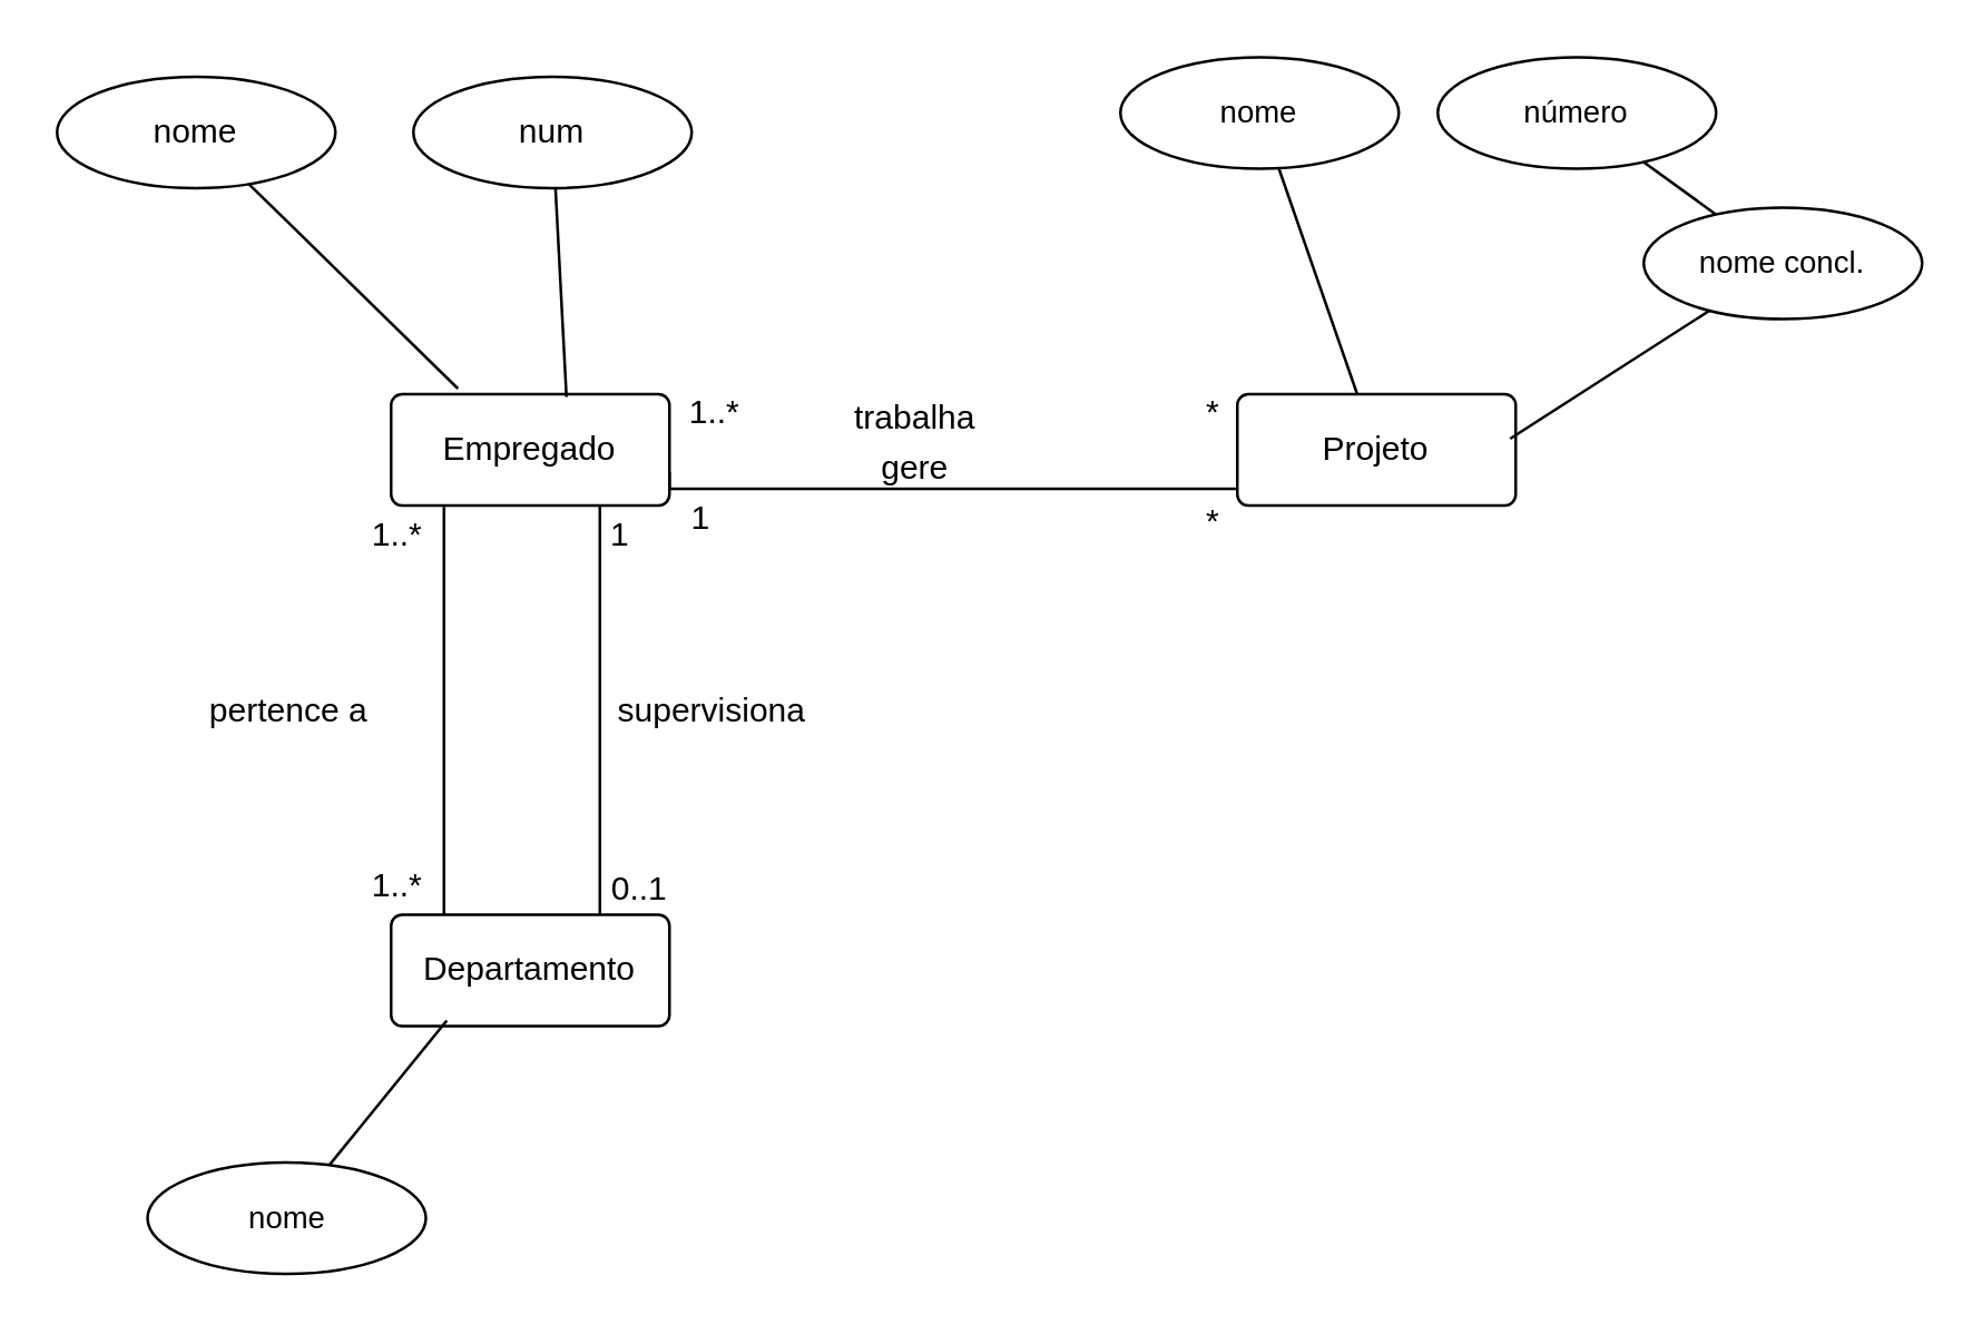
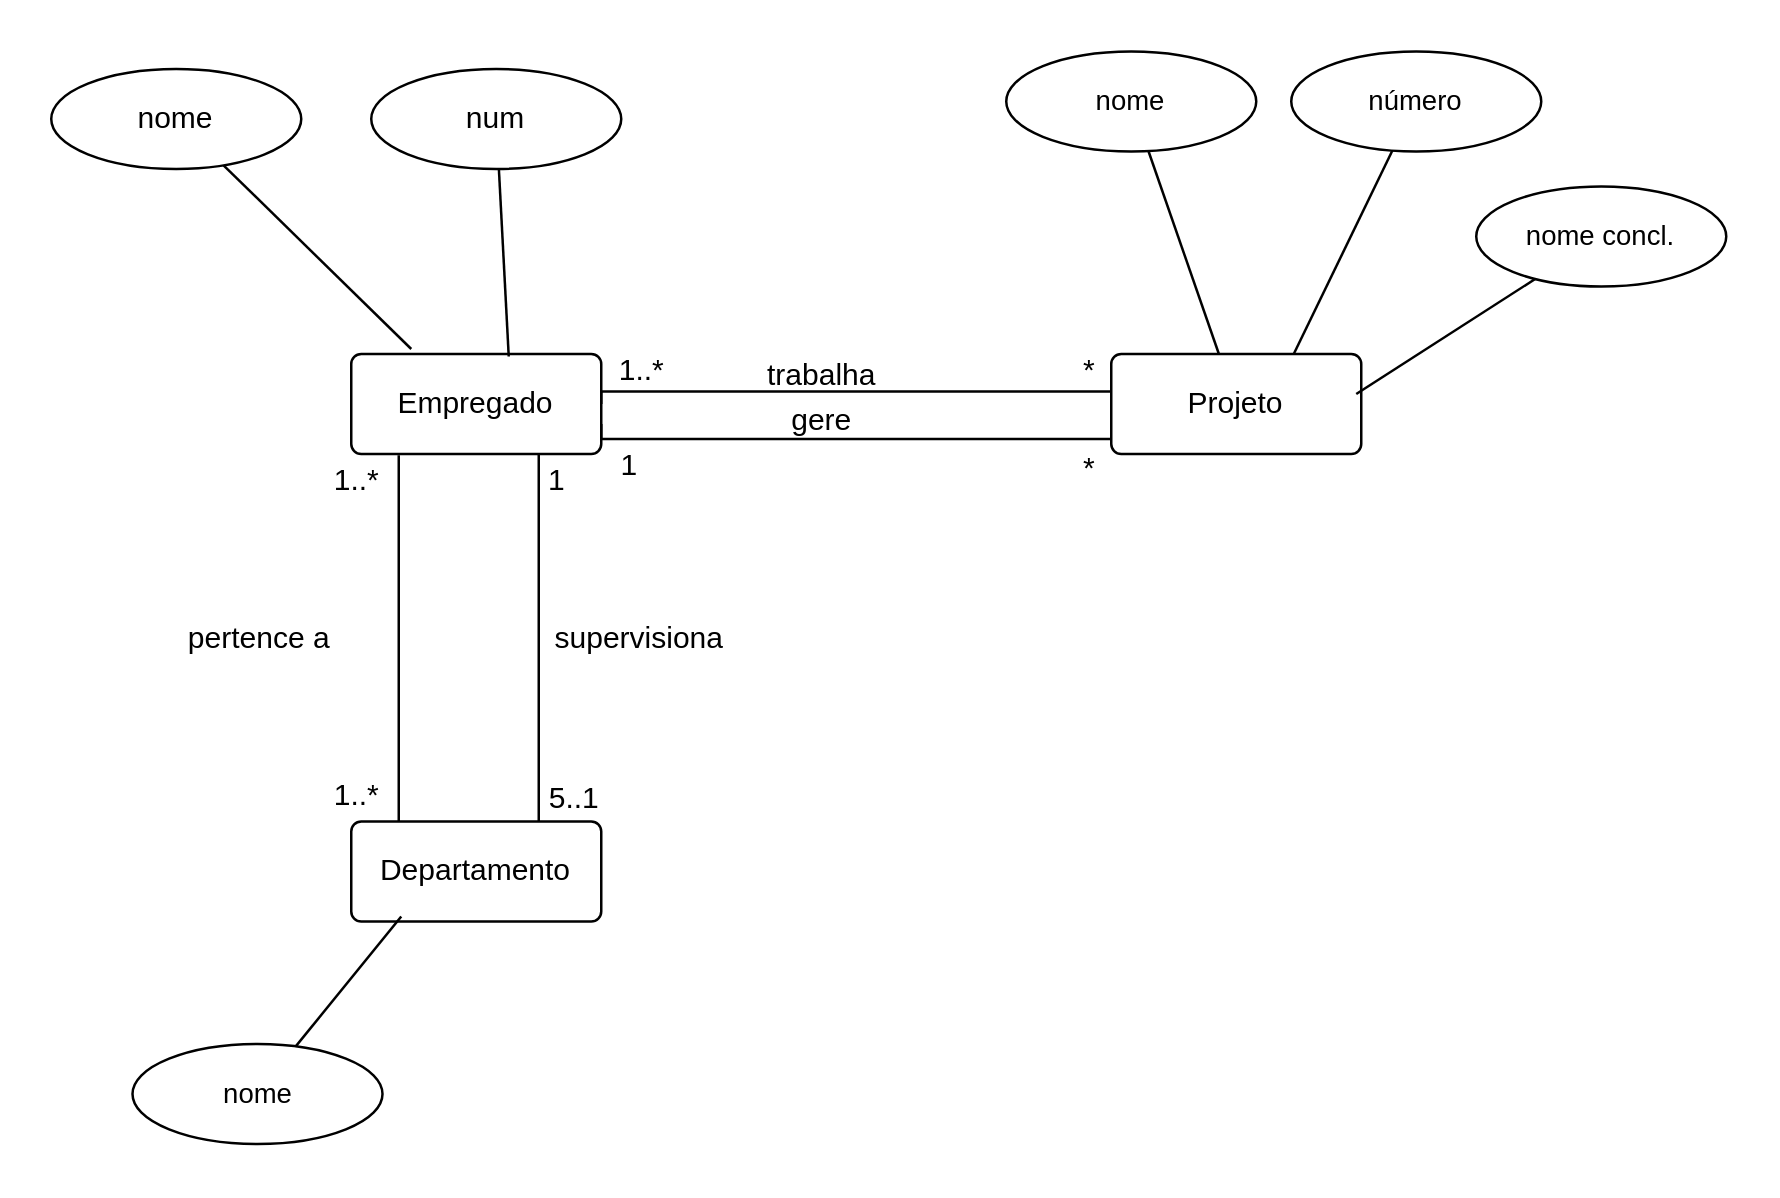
  <mxCell id="0" />
  <mxCell id="1" parent="0" />
  <mxCell id="2" value="" style="rounded=0;orthogonalLoop=1;jettySize=auto;html=1;endArrow=none;endFill=0;" edge="1" parent="1"><mxGeometry relative="1" as="geometry"><mxPoint x="159" y="181.5" as="sourcePoint" /><mxPoint x="159" y="328.5" as="targetPoint" /></mxGeometry></mxCell>
+ <mxCell id="3" style="edgeStyle=orthogonalEdgeStyle;rounded=0;orthogonalLoop=1;jettySize=auto;html=1;exitX=1;exitY=0.5;exitDx=0;exitDy=0;endArrow=none;endFill=0;" edge="1" parent="1" source="6" target="7"><mxGeometry relative="1" as="geometry"><Array as="points"><mxPoint x="240" y="156" /></Array></mxGeometry></mxCell>
  <mxCell id="4" style="edgeStyle=orthogonalEdgeStyle;rounded=0;orthogonalLoop=1;jettySize=auto;html=1;exitX=1;exitY=0.75;exitDx=0;exitDy=0;entryX=0;entryY=0.75;entryDx=0;entryDy=0;endArrow=none;endFill=0;" edge="1" parent="1"><mxGeometry relative="1" as="geometry"><mxPoint x="240" y="169" as="sourcePoint" /><mxPoint x="444" y="169" as="targetPoint" /><Array as="points"><mxPoint x="240" y="175" /><mxPoint x="444" y="175" /></Array></mxGeometry></mxCell>
  <mxCell id="5" style="edgeStyle=orthogonalEdgeStyle;rounded=0;orthogonalLoop=1;jettySize=auto;html=1;exitX=0.75;exitY=1;exitDx=0;exitDy=0;entryX=0.75;entryY=0;entryDx=0;entryDy=0;endArrow=none;endFill=0;" edge="1" parent="1" source="6" target="8"><mxGeometry relative="1" as="geometry" /></mxCell>
  <mxCell id="6" value="Empregado" style="rounded=1;arcSize=10;whiteSpace=wrap;html=1;align=center;" vertex="1" parent="1"><mxGeometry x="140" y="141" width="100" height="40" as="geometry" /></mxCell>
  <mxCell id="7" value="Projeto" style="rounded=1;arcSize=10;whiteSpace=wrap;html=1;align=center;" vertex="1" parent="1"><mxGeometry x="444" y="141" width="100" height="40" as="geometry" /></mxCell>
  <mxCell id="8" value="Departamento" style="rounded=1;arcSize=10;whiteSpace=wrap;html=1;align=center;" vertex="1" parent="1"><mxGeometry x="140" y="328" width="100" height="40" as="geometry" /></mxCell>
  <mxCell id="9" value="1..*" style="text;html=1;align=center;verticalAlign=middle;resizable=0;points=[];autosize=1;strokeColor=none;fillColor=none;" vertex="1" parent="1"><mxGeometry x="124" y="305" width="36" height="26" as="geometry" /></mxCell>
  <mxCell id="10" value="*" style="text;html=1;align=center;verticalAlign=middle;resizable=0;points=[];autosize=1;strokeColor=none;fillColor=none;" vertex="1" parent="1"><mxGeometry x="423" y="135" width="23" height="26" as="geometry" /></mxCell>
  <mxCell id="11" value="1..*" style="text;html=1;align=center;verticalAlign=middle;resizable=0;points=[];autosize=1;strokeColor=none;fillColor=none;" vertex="1" parent="1"><mxGeometry x="238" y="135" width="36" height="26" as="geometry" /></mxCell>
  <mxCell id="12" value="1..*" style="text;html=1;align=center;verticalAlign=middle;resizable=0;points=[];autosize=1;strokeColor=none;fillColor=none;" vertex="1" parent="1"><mxGeometry x="124" y="179" width="36" height="26" as="geometry" /></mxCell>
  <mxCell id="13" value="trabalha" style="text;html=1;align=center;verticalAlign=middle;resizable=0;points=[];autosize=1;strokeColor=none;fillColor=none;" vertex="1" parent="1"><mxGeometry x="297" y="137" width="61" height="26" as="geometry" /></mxCell>
  <mxCell id="14" value="pertence a" style="text;html=1;align=center;verticalAlign=middle;resizable=0;points=[];autosize=1;strokeColor=none;fillColor=none;" vertex="1" parent="1"><mxGeometry x="65" y="242" width="75" height="26" as="geometry" /></mxCell>
  <mxCell id="15" value="gere" style="text;html=1;align=center;verticalAlign=middle;resizable=0;points=[];autosize=1;strokeColor=none;fillColor=none;" vertex="1" parent="1"><mxGeometry x="306.5" y="155" width="42" height="26" as="geometry" /></mxCell>
  <mxCell id="16" value="1" style="text;html=1;align=center;verticalAlign=middle;resizable=0;points=[];autosize=1;strokeColor=none;fillColor=none;" vertex="1" parent="1"><mxGeometry x="238" y="173" width="25" height="26" as="geometry" /></mxCell>
  <mxCell id="17" value="supervisiona" style="text;html=1;align=center;verticalAlign=middle;resizable=0;points=[];autosize=1;strokeColor=none;fillColor=none;" vertex="1" parent="1"><mxGeometry x="212" y="242" width="85" height="26" as="geometry" /></mxCell>
  <mxCell id="18" value="1" style="text;html=1;align=center;verticalAlign=middle;resizable=0;points=[];autosize=1;strokeColor=none;fillColor=none;" vertex="1" parent="1"><mxGeometry x="209" y="179" width="25" height="26" as="geometry" /></mxCell>
  <mxCell id="19" value="*" style="text;html=1;align=center;verticalAlign=middle;resizable=0;points=[];autosize=1;strokeColor=none;fillColor=none;" vertex="1" parent="1"><mxGeometry x="423" y="174" width="23" height="26" as="geometry" /></mxCell>
- <mxCell id="20" value="0..1" style="text;html=1;align=center;verticalAlign=middle;resizable=0;points=[];autosize=1;strokeColor=none;fillColor=none;" vertex="1" parent="1"><mxGeometry x="210" y="306" width="38" height="26" as="geometry" /></mxCell>
+ <mxCell id="20" value="5..1" style="text;html=1;align=center;verticalAlign=middle;resizable=0;points=[];autosize=1;strokeColor=none;fillColor=none;" vertex="1" parent="1"><mxGeometry x="210" y="306" width="38" height="26" as="geometry" /></mxCell>
  <mxCell id="21" value="nome" style="ellipse;whiteSpace=wrap;html=1;align=center;" vertex="1" parent="1"><mxGeometry x="20" y="27" width="100" height="40" as="geometry" /></mxCell>
  <mxCell id="22" value="num" style="ellipse;whiteSpace=wrap;html=1;align=center;" vertex="1" parent="1"><mxGeometry x="148" y="27" width="100" height="40" as="geometry" /></mxCell>
  <mxCell id="23" style="rounded=0;orthogonalLoop=1;jettySize=auto;html=1;entryX=0.63;entryY=0.025;entryDx=0;entryDy=0;entryPerimeter=0;endArrow=none;endFill=0;" edge="1" parent="1" source="22" target="6"><mxGeometry relative="1" as="geometry" /></mxCell>
  <mxCell id="24" style="rounded=0;orthogonalLoop=1;jettySize=auto;html=1;entryX=0.24;entryY=-0.05;entryDx=0;entryDy=0;entryPerimeter=0;endArrow=none;endFill=0;" edge="1" parent="1" source="21" target="6"><mxGeometry relative="1" as="geometry" /></mxCell>
  <mxCell id="25" style="edgeStyle=none;rounded=0;orthogonalLoop=1;jettySize=auto;html=1;strokeColor=default;align=center;verticalAlign=middle;fontFamily=Helvetica;fontSize=11;fontColor=default;labelBackgroundColor=default;endArrow=none;endFill=0;" edge="1" parent="1" source="26" target="7"><mxGeometry relative="1" as="geometry" /></mxCell>
  <mxCell id="26" value="nome" style="ellipse;whiteSpace=wrap;html=1;align=center;fontFamily=Helvetica;fontSize=11;fontColor=default;labelBackgroundColor=default;" vertex="1" parent="1"><mxGeometry x="402" y="20" width="100" height="40" as="geometry" /></mxCell>
  <mxCell id="27" value="número" style="ellipse;whiteSpace=wrap;html=1;align=center;fontFamily=Helvetica;fontSize=11;fontColor=default;labelBackgroundColor=default;" vertex="1" parent="1"><mxGeometry x="516" y="20" width="100" height="40" as="geometry" /></mxCell>
- <mxCell id="28" style="edgeStyle=none;rounded=0;orthogonalLoop=1;jettySize=auto;html=1;strokeColor=default;align=center;verticalAlign=middle;fontFamily=Helvetica;fontSize=11;fontColor=default;labelBackgroundColor=default;endArrow=none;endFill=0;" edge="1" parent="1" source="27" target="29"><mxGeometry relative="1" as="geometry" /></mxCell>
+ <mxCell id="28" style="edgeStyle=none;rounded=0;orthogonalLoop=1;jettySize=auto;html=1;entryX=0.73;entryY=0;entryDx=0;entryDy=0;entryPerimeter=0;strokeColor=default;align=center;verticalAlign=middle;fontFamily=Helvetica;fontSize=11;fontColor=default;labelBackgroundColor=default;endArrow=none;endFill=0;" edge="1" parent="1" source="27" target="7"><mxGeometry relative="1" as="geometry" /></mxCell>
  <mxCell id="29" value="nome concl." style="ellipse;whiteSpace=wrap;html=1;align=center;fontFamily=Helvetica;fontSize=11;fontColor=default;labelBackgroundColor=default;" vertex="1" parent="1"><mxGeometry x="590" y="74" width="100" height="40" as="geometry" /></mxCell>
  <mxCell id="30" style="edgeStyle=none;rounded=0;orthogonalLoop=1;jettySize=auto;html=1;entryX=0.98;entryY=0.4;entryDx=0;entryDy=0;entryPerimeter=0;strokeColor=default;align=center;verticalAlign=middle;fontFamily=Helvetica;fontSize=11;fontColor=default;labelBackgroundColor=default;endArrow=none;endFill=0;" edge="1" parent="1" source="29" target="7"><mxGeometry relative="1" as="geometry" /></mxCell>
  <mxCell id="31" value="nome" style="ellipse;whiteSpace=wrap;html=1;align=center;fontFamily=Helvetica;fontSize=11;fontColor=default;labelBackgroundColor=default;" vertex="1" parent="1"><mxGeometry x="52.5" y="417" width="100" height="40" as="geometry" /></mxCell>
  <mxCell id="32" style="edgeStyle=none;rounded=0;orthogonalLoop=1;jettySize=auto;html=1;entryX=0.2;entryY=0.95;entryDx=0;entryDy=0;entryPerimeter=0;strokeColor=default;align=center;verticalAlign=middle;fontFamily=Helvetica;fontSize=11;fontColor=default;labelBackgroundColor=default;endArrow=none;endFill=0;" edge="1" parent="1" source="31" target="8"><mxGeometry relative="1" as="geometry" /></mxCell>
